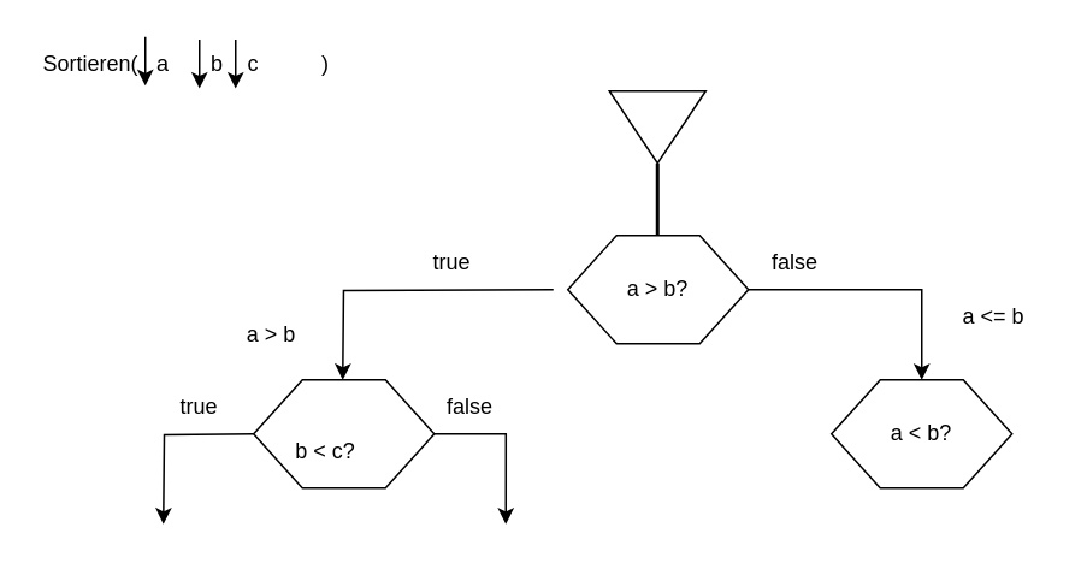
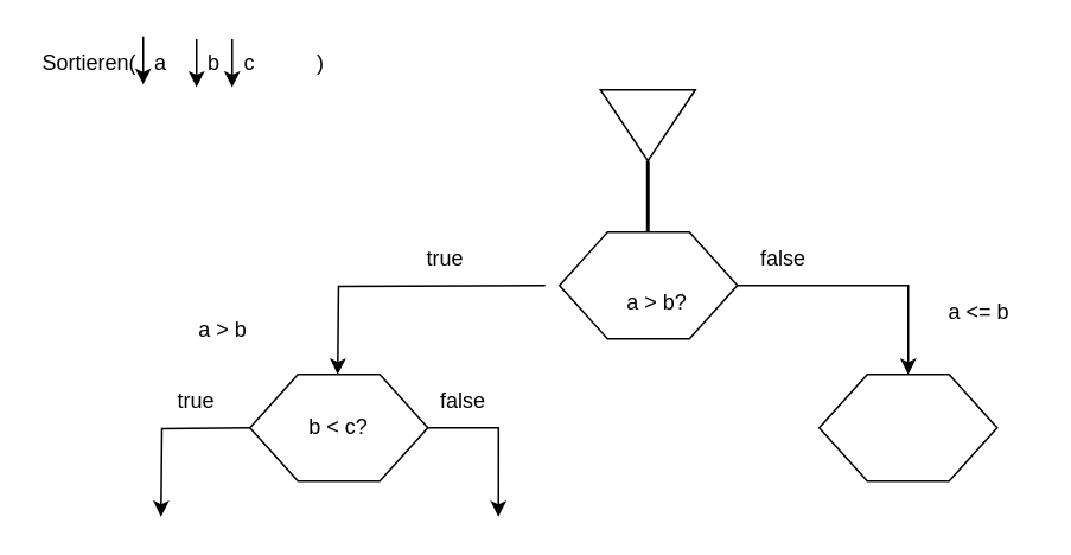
  <mxCell id="0" />
  <mxCell id="1" parent="0" />
  <mxCell id="2" value="Sortieren(" style="text;html=1;strokeColor=none;fillColor=none;align=center;verticalAlign=middle;whiteSpace=wrap;rounded=0;" parent="1" vertex="1"><mxGeometry x="20" y="20" width="60" height="30" as="geometry" /></mxCell>
  <mxCell id="3" value="" style="group" parent="1" vertex="1" connectable="0"><mxGeometry x="90" y="20" width="60" height="30" as="geometry" /></mxCell>
  <mxCell id="4" value="b" style="text;html=1;strokeColor=none;fillColor=none;align=center;verticalAlign=middle;whiteSpace=wrap;rounded=0;" parent="3" vertex="1"><mxGeometry width="60" height="30" as="geometry" /></mxCell>
  <mxCell id="5" value="" style="endArrow=classic;html=1;rounded=0;" parent="3" edge="1"><mxGeometry width="50" height="50" as="geometry"><mxPoint x="20" y="1.5" as="sourcePoint" /><mxPoint x="20" y="28.5" as="targetPoint" /></mxGeometry></mxCell>
  <mxCell id="6" value="" style="group" parent="3" vertex="1" connectable="0"><mxGeometry x="-30" width="60" height="30" as="geometry" /></mxCell>
  <mxCell id="7" value="a" style="text;html=1;strokeColor=none;fillColor=none;align=center;verticalAlign=middle;whiteSpace=wrap;rounded=0;" parent="6" vertex="1"><mxGeometry width="60" height="30" as="geometry" /></mxCell>
  <mxCell id="8" value="" style="endArrow=classic;html=1;rounded=0;" parent="6" edge="1"><mxGeometry y="-1.5" width="50" height="50" as="geometry"><mxPoint x="20" as="sourcePoint" /><mxPoint x="20" y="27" as="targetPoint" /></mxGeometry></mxCell>
  <mxCell id="9" value="" style="group" parent="1" vertex="1" connectable="0"><mxGeometry x="110" y="20" width="60" height="30" as="geometry" /></mxCell>
  <mxCell id="10" value="c" style="text;html=1;strokeColor=none;fillColor=none;align=center;verticalAlign=middle;whiteSpace=wrap;rounded=0;" parent="9" vertex="1"><mxGeometry width="60" height="30" as="geometry" /></mxCell>
  <mxCell id="11" value="" style="endArrow=classic;html=1;rounded=0;" parent="9" edge="1"><mxGeometry width="50" height="50" as="geometry"><mxPoint x="20" y="1.5" as="sourcePoint" /><mxPoint x="20" y="28.5" as="targetPoint" /></mxGeometry></mxCell>
  <mxCell id="12" value=")" style="text;html=1;strokeColor=none;fillColor=none;align=center;verticalAlign=middle;whiteSpace=wrap;rounded=0;" parent="1" vertex="1"><mxGeometry x="150" y="20" width="60" height="30" as="geometry" /></mxCell>
  <mxCell id="13" value="" style="triangle;whiteSpace=wrap;html=1;direction=south;" parent="1" vertex="1"><mxGeometry x="337" y="50" width="53.33" height="40" as="geometry" /></mxCell>
  <mxCell id="14" value="" style="line;strokeWidth=2;direction=south;html=1;" vertex="1" parent="1"><mxGeometry x="358.67" y="90" width="10" height="40" as="geometry" /></mxCell>
  <mxCell id="15" value="" style="group" vertex="1" connectable="0" parent="1"><mxGeometry x="314" y="130" width="100" height="60" as="geometry" /></mxCell>
  <mxCell id="16" value="" style="verticalLabelPosition=bottom;verticalAlign=top;html=1;shape=hexagon;perimeter=hexagonPerimeter2;arcSize=6;size=0.27;" vertex="1" parent="15"><mxGeometry width="100" height="60" as="geometry" /></mxCell>
- <mxCell id="17" value="a &amp;gt; b?" style="text;html=1;strokeColor=none;fillColor=none;align=center;verticalAlign=middle;whiteSpace=wrap;rounded=0;" vertex="1" parent="15"><mxGeometry x="20" y="15" width="60" height="30" as="geometry" /></mxCell>
+ <mxCell id="17" value="a &amp;gt; b?" style="text;html=1;strokeColor=none;fillColor=none;align=center;verticalAlign=middle;whiteSpace=wrap;rounded=0;" vertex="1" parent="15"><mxGeometry x="25" y="25" width="60" height="30" as="geometry" /></mxCell>
  <mxCell id="18" value="" style="group" vertex="1" connectable="0" parent="1"><mxGeometry x="140" y="210" width="100" height="60" as="geometry" /></mxCell>
  <mxCell id="19" value="" style="verticalLabelPosition=bottom;verticalAlign=top;html=1;shape=hexagon;perimeter=hexagonPerimeter2;arcSize=6;size=0.27;" vertex="1" parent="18"><mxGeometry width="100" height="60" as="geometry" /></mxCell>
- <mxCell id="20" value="b &amp;lt; c?" style="text;html=1;strokeColor=none;fillColor=none;align=center;verticalAlign=middle;whiteSpace=wrap;rounded=0;" vertex="1" parent="18"><mxGeometry x="10" y="25" width="60" height="30" as="geometry" /></mxCell>
+ <mxCell id="20" value="b &amp;lt; c?" style="text;html=1;strokeColor=none;fillColor=none;align=center;verticalAlign=middle;whiteSpace=wrap;rounded=0;" vertex="1" parent="18"><mxGeometry x="20" y="15" width="60" height="30" as="geometry" /></mxCell>
  <mxCell id="21" value="" style="group" vertex="1" connectable="0" parent="1"><mxGeometry x="180" y="130" width="140" height="80" as="geometry" /></mxCell>
  <mxCell id="22" value="" style="endArrow=classic;html=1;rounded=0;edgeStyle=orthogonalEdgeStyle;" edge="1" parent="21"><mxGeometry width="50" height="50" relative="1" as="geometry"><mxPoint x="126.0" y="30" as="sourcePoint" /><mxPoint x="9.333" y="80" as="targetPoint" /></mxGeometry></mxCell>
  <mxCell id="23" value="true" style="text;html=1;strokeColor=none;fillColor=none;align=center;verticalAlign=middle;whiteSpace=wrap;rounded=0;" vertex="1" parent="21"><mxGeometry width="140" height="30" as="geometry" /></mxCell>
  <mxCell id="24" value="" style="group" vertex="1" connectable="0" parent="1"><mxGeometry x="80" y="210" width="60" height="80" as="geometry" /></mxCell>
  <mxCell id="25" value="" style="group" vertex="1" connectable="0" parent="24"><mxGeometry width="60" height="80" as="geometry" /></mxCell>
  <mxCell id="26" value="" style="endArrow=classic;html=1;rounded=0;edgeStyle=orthogonalEdgeStyle;" edge="1" parent="25"><mxGeometry width="50" height="50" relative="1" as="geometry"><mxPoint x="60" y="30" as="sourcePoint" /><mxPoint x="10" y="80" as="targetPoint" /></mxGeometry></mxCell>
  <mxCell id="27" value="true" style="text;html=1;strokeColor=none;fillColor=none;align=center;verticalAlign=middle;whiteSpace=wrap;rounded=0;" vertex="1" parent="25"><mxGeometry width="60" height="30" as="geometry" /></mxCell>
  <mxCell id="28" value="" style="group" vertex="1" connectable="0" parent="1"><mxGeometry x="230" y="210" width="60" height="80" as="geometry" /></mxCell>
  <mxCell id="29" value="" style="endArrow=classic;html=1;rounded=0;edgeStyle=orthogonalEdgeStyle;" edge="1" parent="28"><mxGeometry width="50" height="50" relative="1" as="geometry"><mxPoint x="10.0" y="30" as="sourcePoint" /><mxPoint x="49.67" y="80" as="targetPoint" /><Array as="points"><mxPoint x="50.0" y="30" /><mxPoint x="50.0" y="80" /></Array></mxGeometry></mxCell>
  <mxCell id="30" value="false" style="text;html=1;strokeColor=none;fillColor=none;align=center;verticalAlign=middle;whiteSpace=wrap;rounded=0;" vertex="1" parent="28"><mxGeometry width="60" height="30" as="geometry" /></mxCell>
  <mxCell id="31" value="false" style="text;html=1;strokeColor=none;fillColor=none;align=center;verticalAlign=middle;whiteSpace=wrap;rounded=0;" vertex="1" parent="1"><mxGeometry x="410" y="130" width="60" height="30" as="geometry" /></mxCell>
  <mxCell id="32" value="" style="endArrow=classic;html=1;rounded=0;edgeStyle=orthogonalEdgeStyle;" edge="1" parent="1"><mxGeometry x="443.67" y="130" width="50" height="50" as="geometry"><mxPoint x="414" y="160" as="sourcePoint" /><mxPoint x="510" y="210" as="targetPoint" /><Array as="points"><mxPoint x="510" y="160" /><mxPoint x="510" y="210" /></Array></mxGeometry></mxCell>
  <mxCell id="33" value="" style="group" vertex="1" connectable="0" parent="1"><mxGeometry x="460" y="210" width="100" height="60" as="geometry" /></mxCell>
  <mxCell id="34" value="" style="verticalLabelPosition=bottom;verticalAlign=top;html=1;shape=hexagon;perimeter=hexagonPerimeter2;arcSize=6;size=0.27;" vertex="1" parent="33"><mxGeometry width="100" height="60" as="geometry" /></mxCell>
- <mxCell id="35" value="a &amp;lt; b?" style="text;html=1;strokeColor=none;fillColor=none;align=center;verticalAlign=middle;whiteSpace=wrap;rounded=0;" vertex="1" parent="33"><mxGeometry x="20" y="15" width="60" height="30" as="geometry" /></mxCell>
  <mxCell id="36" value="a &amp;lt;= b" style="text;html=1;strokeColor=none;fillColor=none;align=center;verticalAlign=middle;whiteSpace=wrap;rounded=0;" vertex="1" parent="1"><mxGeometry x="520" y="160" width="60" height="30" as="geometry" /></mxCell>
- <mxCell id="37" value="a &amp;gt; b" style="text;html=1;strokeColor=none;fillColor=none;align=center;verticalAlign=middle;whiteSpace=wrap;rounded=0;" vertex="1" parent="1"><mxGeometry x="120" y="170" width="60" height="30" as="geometry" /></mxCell>
+ <mxCell id="37" value="a &amp;gt; b" style="text;html=1;strokeColor=none;fillColor=none;align=center;verticalAlign=middle;whiteSpace=wrap;rounded=0;" vertex="1" parent="1"><mxGeometry x="95" y="170" width="60" height="30" as="geometry" /></mxCell>
